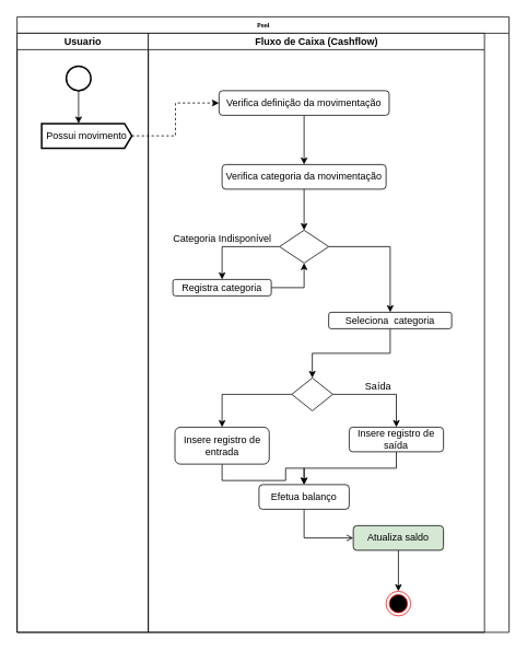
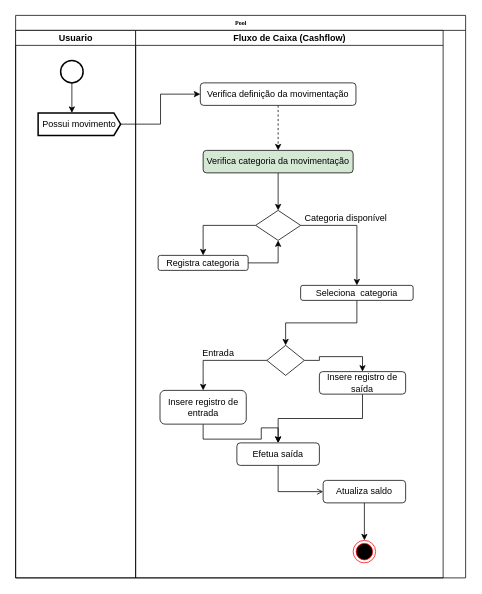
  <mxCell id="0" />
  <mxCell id="1" parent="0" />
  <mxCell id="2" value="Pool" style="swimlane;html=1;childLayout=stackLayout;startSize=20;rounded=0;shadow=0;labelBackgroundColor=none;strokeWidth=1;fontFamily=Verdana;fontSize=8;align=center;" parent="1" vertex="1"><mxGeometry x="20" y="20" width="600" height="750" as="geometry" /></mxCell>
  <mxCell id="3" value="Usuario" style="swimlane;html=1;startSize=20;" parent="2" vertex="1"><mxGeometry y="20" width="160" height="730" as="geometry" /></mxCell>
  <mxCell id="4" value="" style="endArrow=classic;html=1;exitX=0.5;exitY=1;exitDx=0;exitDy=0;exitPerimeter=0;" parent="3" source="6" edge="1"><mxGeometry width="50" height="50" relative="1" as="geometry"><mxPoint x="55" y="140" as="sourcePoint" /><mxPoint x="75" y="110" as="targetPoint" /></mxGeometry></mxCell>
  <mxCell id="5" value="Possui movimento" style="html=1;shape=mxgraph.sysml.sendSigAct;strokeWidth=2;whiteSpace=wrap;align=center;" parent="3" vertex="1"><mxGeometry x="30" y="110" width="110" height="30" as="geometry" /></mxCell>
  <mxCell id="6" value="" style="strokeWidth=2;html=1;shape=mxgraph.flowchart.start_2;whiteSpace=wrap;" parent="3" vertex="1"><mxGeometry x="60" y="40" width="30" height="30" as="geometry" /></mxCell>
- <mxCell id="7" style="edgeStyle=orthogonalEdgeStyle;rounded=0;orthogonalLoop=1;jettySize=auto;html=1;exitX=1;exitY=0.5;exitDx=0;exitDy=0;exitPerimeter=0;entryX=0;entryY=0.5;entryDx=0;entryDy=0;dashed=1;" parent="2" source="5" target="20" edge="1"><mxGeometry relative="1" as="geometry" /></mxCell>
+ <mxCell id="7" style="edgeStyle=orthogonalEdgeStyle;rounded=0;orthogonalLoop=1;jettySize=auto;html=1;exitX=1;exitY=0.5;exitDx=0;exitDy=0;exitPerimeter=0;entryX=0;entryY=0.5;entryDx=0;entryDy=0;" parent="2" source="5" target="20" edge="1"><mxGeometry relative="1" as="geometry" /></mxCell>
  <mxCell id="8" value="Fluxo de Caixa (Cashflow)" style="swimlane;html=1;startSize=20;" parent="2" vertex="1"><mxGeometry x="160" y="20" width="410" height="730" as="geometry" /></mxCell>
  <mxCell id="9" style="edgeStyle=orthogonalEdgeStyle;rounded=0;orthogonalLoop=1;jettySize=auto;html=1;exitX=1;exitY=0.5;exitDx=0;exitDy=0;entryX=0.5;entryY=1;entryDx=0;entryDy=0;" parent="8" source="13" target="16" edge="1"><mxGeometry relative="1" as="geometry" /></mxCell>
  <mxCell id="10" style="edgeStyle=orthogonalEdgeStyle;rounded=0;orthogonalLoop=1;jettySize=auto;html=1;exitX=0.5;exitY=1;exitDx=0;exitDy=0;entryX=0.5;entryY=0;entryDx=0;entryDy=0;" edge="1" parent="8" source="11" target="23"><mxGeometry relative="1" as="geometry" /></mxCell>
  <mxCell id="11" value="Insere registro de entrada" style="rounded=1;whiteSpace=wrap;html=1;" parent="8" vertex="1"><mxGeometry x="32.5" y="480" width="115" height="45" as="geometry" /></mxCell>
- <mxCell id="12" value="Categoria Indisponível" style="text;html=1;align=center;verticalAlign=middle;resizable=0;points=[];autosize=1;" parent="8" vertex="1"><mxGeometry x="25" y="240" width="130" height="20" as="geometry" /></mxCell>
  <mxCell id="13" value="Registra categoria" style="rounded=1;whiteSpace=wrap;html=1;" parent="8" vertex="1"><mxGeometry x="30" y="300" width="120" height="20" as="geometry" /></mxCell>
  <mxCell id="14" style="edgeStyle=orthogonalEdgeStyle;rounded=0;orthogonalLoop=1;jettySize=auto;html=1;exitX=0;exitY=0.5;exitDx=0;exitDy=0;entryX=0.5;entryY=0;entryDx=0;entryDy=0;" parent="8" source="16" target="13" edge="1"><mxGeometry relative="1" as="geometry" /></mxCell>
  <mxCell id="15" style="edgeStyle=orthogonalEdgeStyle;rounded=0;orthogonalLoop=1;jettySize=auto;html=1;exitX=1;exitY=0.5;exitDx=0;exitDy=0;entryX=0.5;entryY=0;entryDx=0;entryDy=0;" parent="8" source="16" target="27" edge="1"><mxGeometry relative="1" as="geometry"><mxPoint x="280" y="320" as="targetPoint" /></mxGeometry></mxCell>
  <mxCell id="16" value="" style="rhombus;whiteSpace=wrap;html=1;" parent="8" vertex="1"><mxGeometry x="160" y="240" width="60" height="40" as="geometry" /></mxCell>
- <mxCell id="17" style="edgeStyle=orthogonalEdgeStyle;rounded=0;orthogonalLoop=1;jettySize=auto;html=1;exitX=0.5;exitY=1;exitDx=0;exitDy=0;" parent="8" source="20" target="19" edge="1"><mxGeometry relative="1" as="geometry" /></mxCell>
+ <mxCell id="17" style="edgeStyle=orthogonalEdgeStyle;rounded=0;orthogonalLoop=1;jettySize=auto;html=1;exitX=0.5;exitY=1;exitDx=0;exitDy=0;dashed=1;" parent="8" source="20" target="19" edge="1"><mxGeometry relative="1" as="geometry" /></mxCell>
  <mxCell id="18" style="edgeStyle=orthogonalEdgeStyle;rounded=0;orthogonalLoop=1;jettySize=auto;html=1;exitX=0.5;exitY=1;exitDx=0;exitDy=0;entryX=0.5;entryY=0;entryDx=0;entryDy=0;" parent="8" source="19" target="16" edge="1"><mxGeometry relative="1" as="geometry" /></mxCell>
- <mxCell id="19" value="Verifica categoria da movimentação" style="rounded=1;whiteSpace=wrap;html=1;" parent="8" vertex="1"><mxGeometry x="90" y="160" width="200" height="30" as="geometry" /></mxCell>
+ <mxCell id="19" value="Verifica categoria da movimentação" style="rounded=1;whiteSpace=wrap;html=1;fillColor=#d5e8d4;" parent="8" vertex="1"><mxGeometry x="90" y="160" width="200" height="30" as="geometry" /></mxCell>
  <mxCell id="20" value="Verifica definição da movimentação" style="rounded=1;whiteSpace=wrap;html=1;" parent="8" vertex="1"><mxGeometry x="86.25" y="70" width="207.5" height="30" as="geometry" /></mxCell>
  <mxCell id="21" style="edgeStyle=orthogonalEdgeStyle;rounded=0;orthogonalLoop=1;jettySize=auto;html=1;exitX=0.5;exitY=1;exitDx=0;exitDy=0;entryX=0.5;entryY=0;entryDx=0;entryDy=0;" edge="1" parent="8" source="27" target="26"><mxGeometry relative="1" as="geometry" /></mxCell>
  <mxCell id="22" style="edgeStyle=orthogonalEdgeStyle;rounded=0;orthogonalLoop=1;jettySize=auto;html=1;exitX=0.5;exitY=1;exitDx=0;exitDy=0;entryX=0;entryY=0.5;entryDx=0;entryDy=0;endArrow=open;" edge="1" parent="8" source="23" target="33"><mxGeometry relative="1" as="geometry" /></mxCell>
- <mxCell id="23" value="Efetua balanço" style="rounded=1;whiteSpace=wrap;html=1;" vertex="1" parent="8"><mxGeometry x="135" y="550" width="110" height="30" as="geometry" /></mxCell>
+ <mxCell id="23" value="Efetua saída" style="rounded=1;whiteSpace=wrap;html=1;" vertex="1" parent="8"><mxGeometry x="135" y="550" width="110" height="30" as="geometry" /></mxCell>
  <mxCell id="24" style="edgeStyle=orthogonalEdgeStyle;rounded=0;orthogonalLoop=1;jettySize=auto;html=1;exitX=0;exitY=0.5;exitDx=0;exitDy=0;entryX=0.5;entryY=0;entryDx=0;entryDy=0;" edge="1" parent="8" source="26" target="11"><mxGeometry relative="1" as="geometry" /></mxCell>
  <mxCell id="25" style="edgeStyle=orthogonalEdgeStyle;rounded=0;orthogonalLoop=1;jettySize=auto;html=1;exitX=1;exitY=0.5;exitDx=0;exitDy=0;entryX=0.5;entryY=0;entryDx=0;entryDy=0;" edge="1" parent="8" source="26" target="31"><mxGeometry relative="1" as="geometry" /></mxCell>
  <mxCell id="26" value="" style="rhombus;whiteSpace=wrap;html=1;" vertex="1" parent="8"><mxGeometry x="175" y="420" width="50" height="40" as="geometry" /></mxCell>
  <mxCell id="27" value="Seleciona&amp;nbsp; categoria" style="rounded=1;whiteSpace=wrap;html=1;" parent="8" vertex="1"><mxGeometry x="220" y="340" width="150" height="20" as="geometry" /></mxCell>
+ <mxCell id="28" value="Categoria disponível" style="text;html=1;align=center;verticalAlign=middle;resizable=0;points=[];autosize=1;" parent="8" vertex="1"><mxGeometry x="220" y="240" width="120" height="20" as="geometry" /></mxCell>
  <mxCell id="29" style="edgeStyle=orthogonalEdgeStyle;rounded=0;orthogonalLoop=1;jettySize=auto;html=1;exitX=0.5;exitY=1;exitDx=0;exitDy=0;entryX=0.5;entryY=0;entryDx=0;entryDy=0;" edge="1" parent="8" source="31" target="23"><mxGeometry relative="1" as="geometry" /></mxCell>
- <mxCell id="30" value="Saída" style="text;html=1;align=center;verticalAlign=middle;resizable=0;points=[];autosize=1;" vertex="1" parent="8"><mxGeometry x="255" y="420" width="50" height="20" as="geometry" /></mxCell>
- <mxCell id="31" value="Insere registro de saída" style="rounded=1;whiteSpace=wrap;html=1;" vertex="1" parent="8"><mxGeometry x="245" y="480" width="115" height="30" as="geometry" /></mxCell>
+ <mxCell id="31" value="Insere registro de saída" style="rounded=1;whiteSpace=wrap;html=1;" vertex="1" parent="8"><mxGeometry x="245" y="455" width="115" height="30" as="geometry" /></mxCell>
  <mxCell id="32" style="edgeStyle=orthogonalEdgeStyle;rounded=0;orthogonalLoop=1;jettySize=auto;html=1;exitX=0.5;exitY=1;exitDx=0;exitDy=0;entryX=0.5;entryY=0;entryDx=0;entryDy=0;" edge="1" parent="8" source="33" target="34"><mxGeometry relative="1" as="geometry" /></mxCell>
- <mxCell id="33" value="Atualiza saldo" style="rounded=1;whiteSpace=wrap;html=1;fillColor=#d5e8d4;" vertex="1" parent="8"><mxGeometry x="250" y="600" width="110" height="30" as="geometry" /></mxCell>
+ <mxCell id="33" value="Atualiza saldo" style="rounded=1;whiteSpace=wrap;html=1;" vertex="1" parent="8"><mxGeometry x="250" y="600" width="110" height="30" as="geometry" /></mxCell>
  <mxCell id="34" value="" style="ellipse;html=1;shape=endState;fillColor=#000000;strokeColor=#ff0000;" parent="8" vertex="1"><mxGeometry x="290" y="680" width="30" height="30" as="geometry" /></mxCell>
+ <mxCell id="35" value="Entrada" style="text;html=1;align=center;verticalAlign=middle;resizable=0;points=[];autosize=1;" vertex="1" parent="1"><mxGeometry x="260" y="460" width="60" height="20" as="geometry" /></mxCell>
